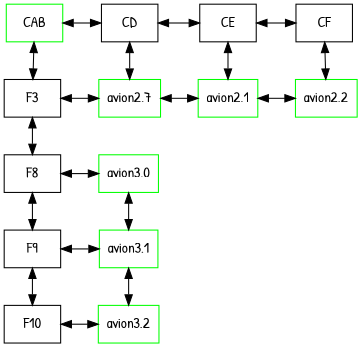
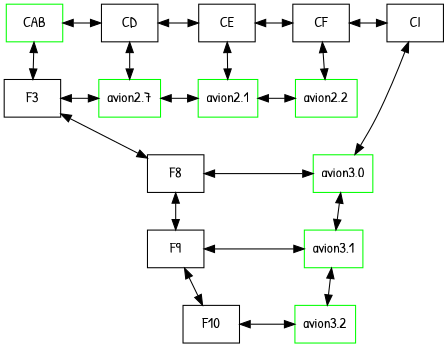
  digraph {
    fontname="Patrick Hand"
    nodesep=0.5
    rankdir=TB
    node [fontname="Patrick Hand" shape=rectangle]
    edge [dir=both fontname="Patrick Hand"]
    CAB [color=green]
    CD
    CE
    CF
+   CI
    F3
    n7 [color=green label="avion2.7"]
    "avion2.1" [color=green]
    "avion2.2" [color=green]
    F8
    "avion3.0" [color=green]
    F9
    "avion3.1" [color=green]
    F10
    "avion3.2" [color=green]
    subgraph sub_1 {
      rank=same
      CAB
      CD
      CE
      CF
+     CI
    }
    subgraph sub_2 {
      rank=same
      F3
      n7
      "avion2.1"
      "avion2.2"
    }
    subgraph sub_3 {
      rank=same
      F8
      "avion3.0"
    }
    subgraph sub_4 {
      rank=same
      F9
      "avion3.1"
    }
    subgraph sub_5 {
      rank=same
      F10
      "avion3.2"
    }
    CAB -> CD
    CAB -> F3
    CD -> CE
    CD -> n7
    CE -> CF
    CE -> "avion2.1"
+   CF -> CI
    CF -> "avion2.2"
+   CI -> "avion3.0"
    F3 -> n7 [constraint=false]
    F3 -> F8
    n7 -> "avion2.1" [constraint=false]
    "avion2.1" -> "avion2.2" [constraint=false]
    F8 -> "avion3.0" [constraint=false]
    F8 -> F9
    "avion3.0" -> "avion3.1"
    F9 -> "avion3.1" [constraint=false]
    F9 -> F10
    "avion3.1" -> "avion3.2"
    F10 -> "avion3.2"
  }
